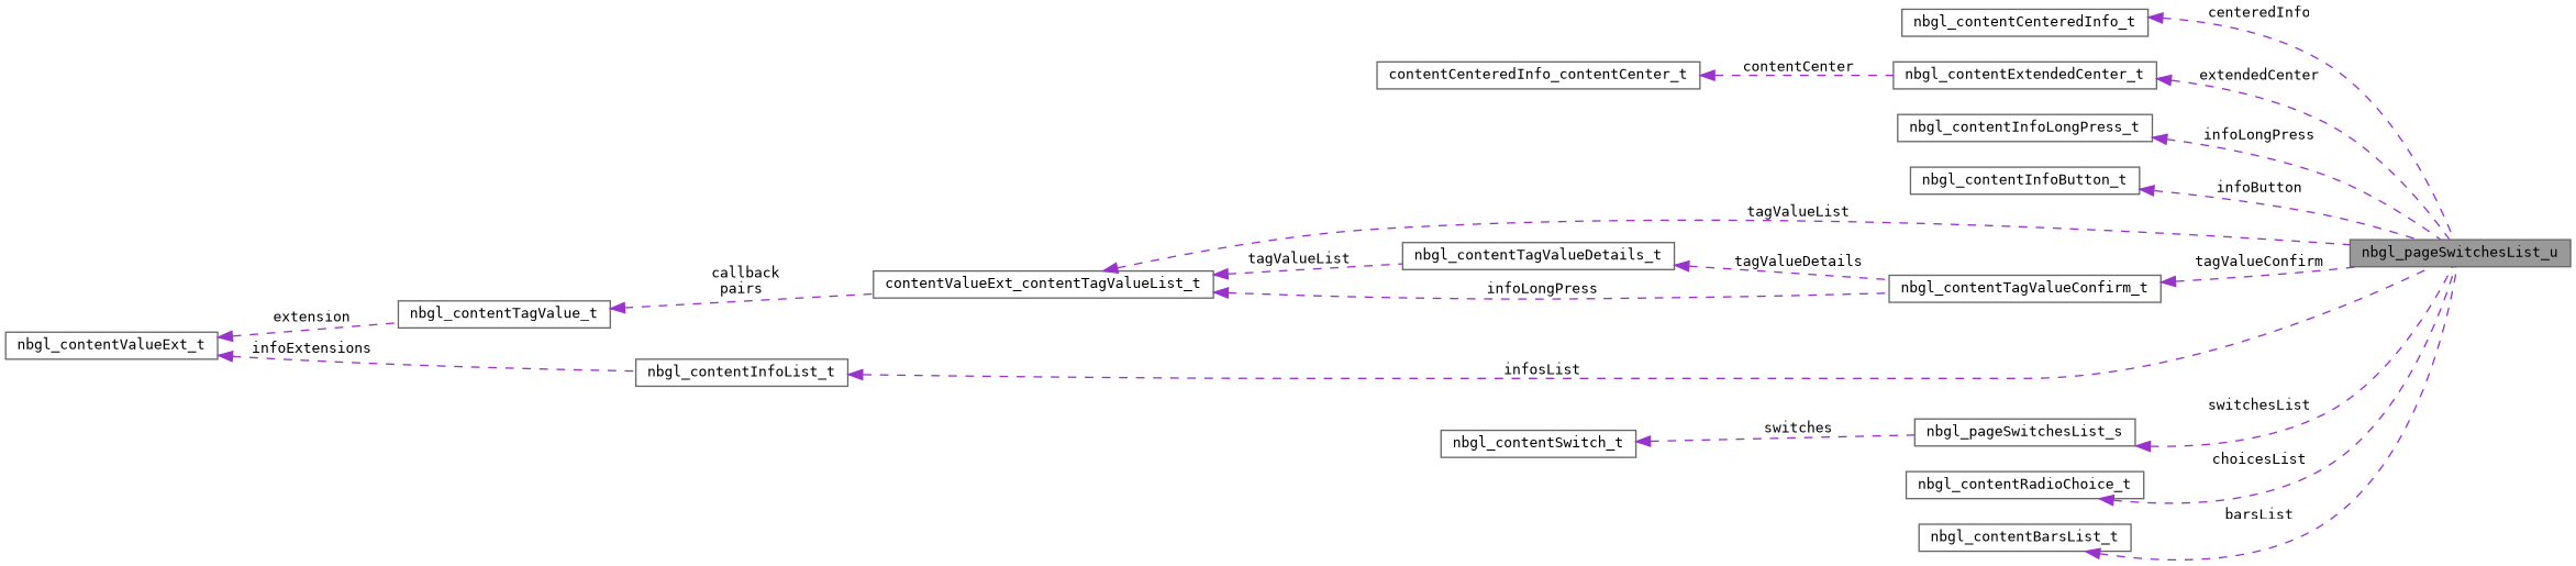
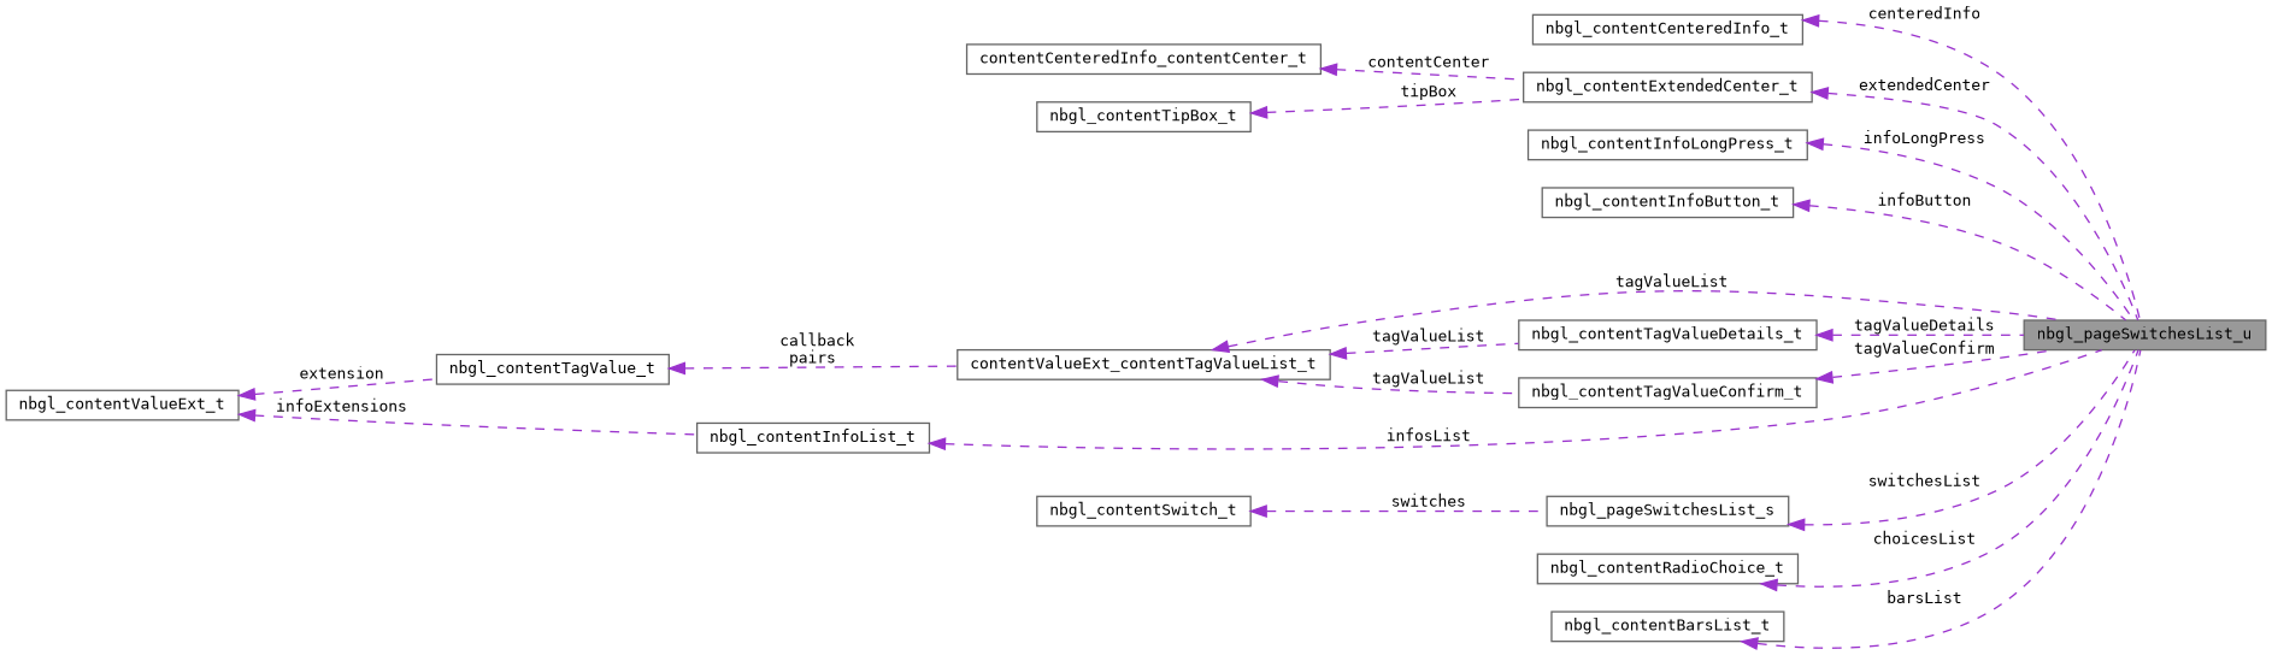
  digraph {
    fontname="DejaVu Sans Mono"
    rankdir=LR
    node [color=gray40 fillcolor=white fontname="DejaVu Sans Mono" fontsize=10 shape=box style=filled]
    edge [color=darkorchid3 dir=back fontname="DejaVu Sans Mono" fontsize=10 labelfontname=Helvetica labelfontsize=10 style=dashed]
    n1 [fillcolor=grey60 fontcolor=black height=0.2 label=nbgl_pageSwitchesList_u width=0.4]
    n2 [height=0.2 label=nbgl_contentCenteredInfo_t width=0.4]
    n3 [height=0.2 label=nbgl_contentExtendedCenter_t width=0.4]
    n4 [height=0.2 label=contentCenteredInfo_contentCenter_t width=0.4]
+   n5 [height=0.2 label=nbgl_contentTipBox_t width=0.4]
    n6 [height=0.2 label=nbgl_contentInfoLongPress_t width=0.4]
    n7 [height=0.2 label=nbgl_contentInfoButton_t width=0.4]
    n8 [height=0.2 label=contentValueExt_contentTagValueList_t width=0.4]
    n9 [height=0.2 label=nbgl_contentTagValueDetails_t width=0.4]
    n10 [height=0.2 label=nbgl_contentTagValueConfirm_t width=0.4]
    n11 [height=0.2 label=nbgl_contentTagValue_t width=0.4]
    n12 [height=0.2 label=nbgl_contentValueExt_t width=0.4]
    n13 [height=0.2 label=nbgl_contentInfoList_t width=0.4]
    n14 [height=0.2 label=nbgl_pageSwitchesList_s width=0.4]
    n15 [height=0.2 label=nbgl_contentSwitch_t width=0.4]
    n16 [height=0.2 label=nbgl_contentRadioChoice_t width=0.4]
    n17 [height=0.2 label=nbgl_contentBarsList_t width=0.4]
    n2 -> n1 [label=" centeredInfo"]
    n3 -> n1 [label=" extendedCenter"]
    n4 -> n3 [label=" contentCenter"]
+   n5 -> n3 [label=" tipBox"]
    n6 -> n1 [label=" infoLongPress"]
    n7 -> n1 [label=" infoButton"]
    n8 -> n1 [label=" tagValueList"]
    n8 -> n9 [label=" tagValueList"]
-   n8 -> n10 [label=" infoLongPress"]
-   n9 -> n10 [label=" tagValueDetails"]
+   n8 -> n10 [label=" tagValueList"]
+   n9 -> n1 [label=" tagValueDetails"]
    n10 -> n1 [label=" tagValueConfirm"]
    n11 -> n8 [label=" callback\npairs"]
    n12 -> n11 [label=" extension"]
    n12 -> n13 [label=" infoExtensions"]
    n13 -> n1 [label=" infosList"]
    n14 -> n1 [label=" switchesList"]
    n15 -> n14 [label=" switches"]
    n16 -> n1 [label=" choicesList"]
    n17 -> n1 [label=" barsList"]
  }
